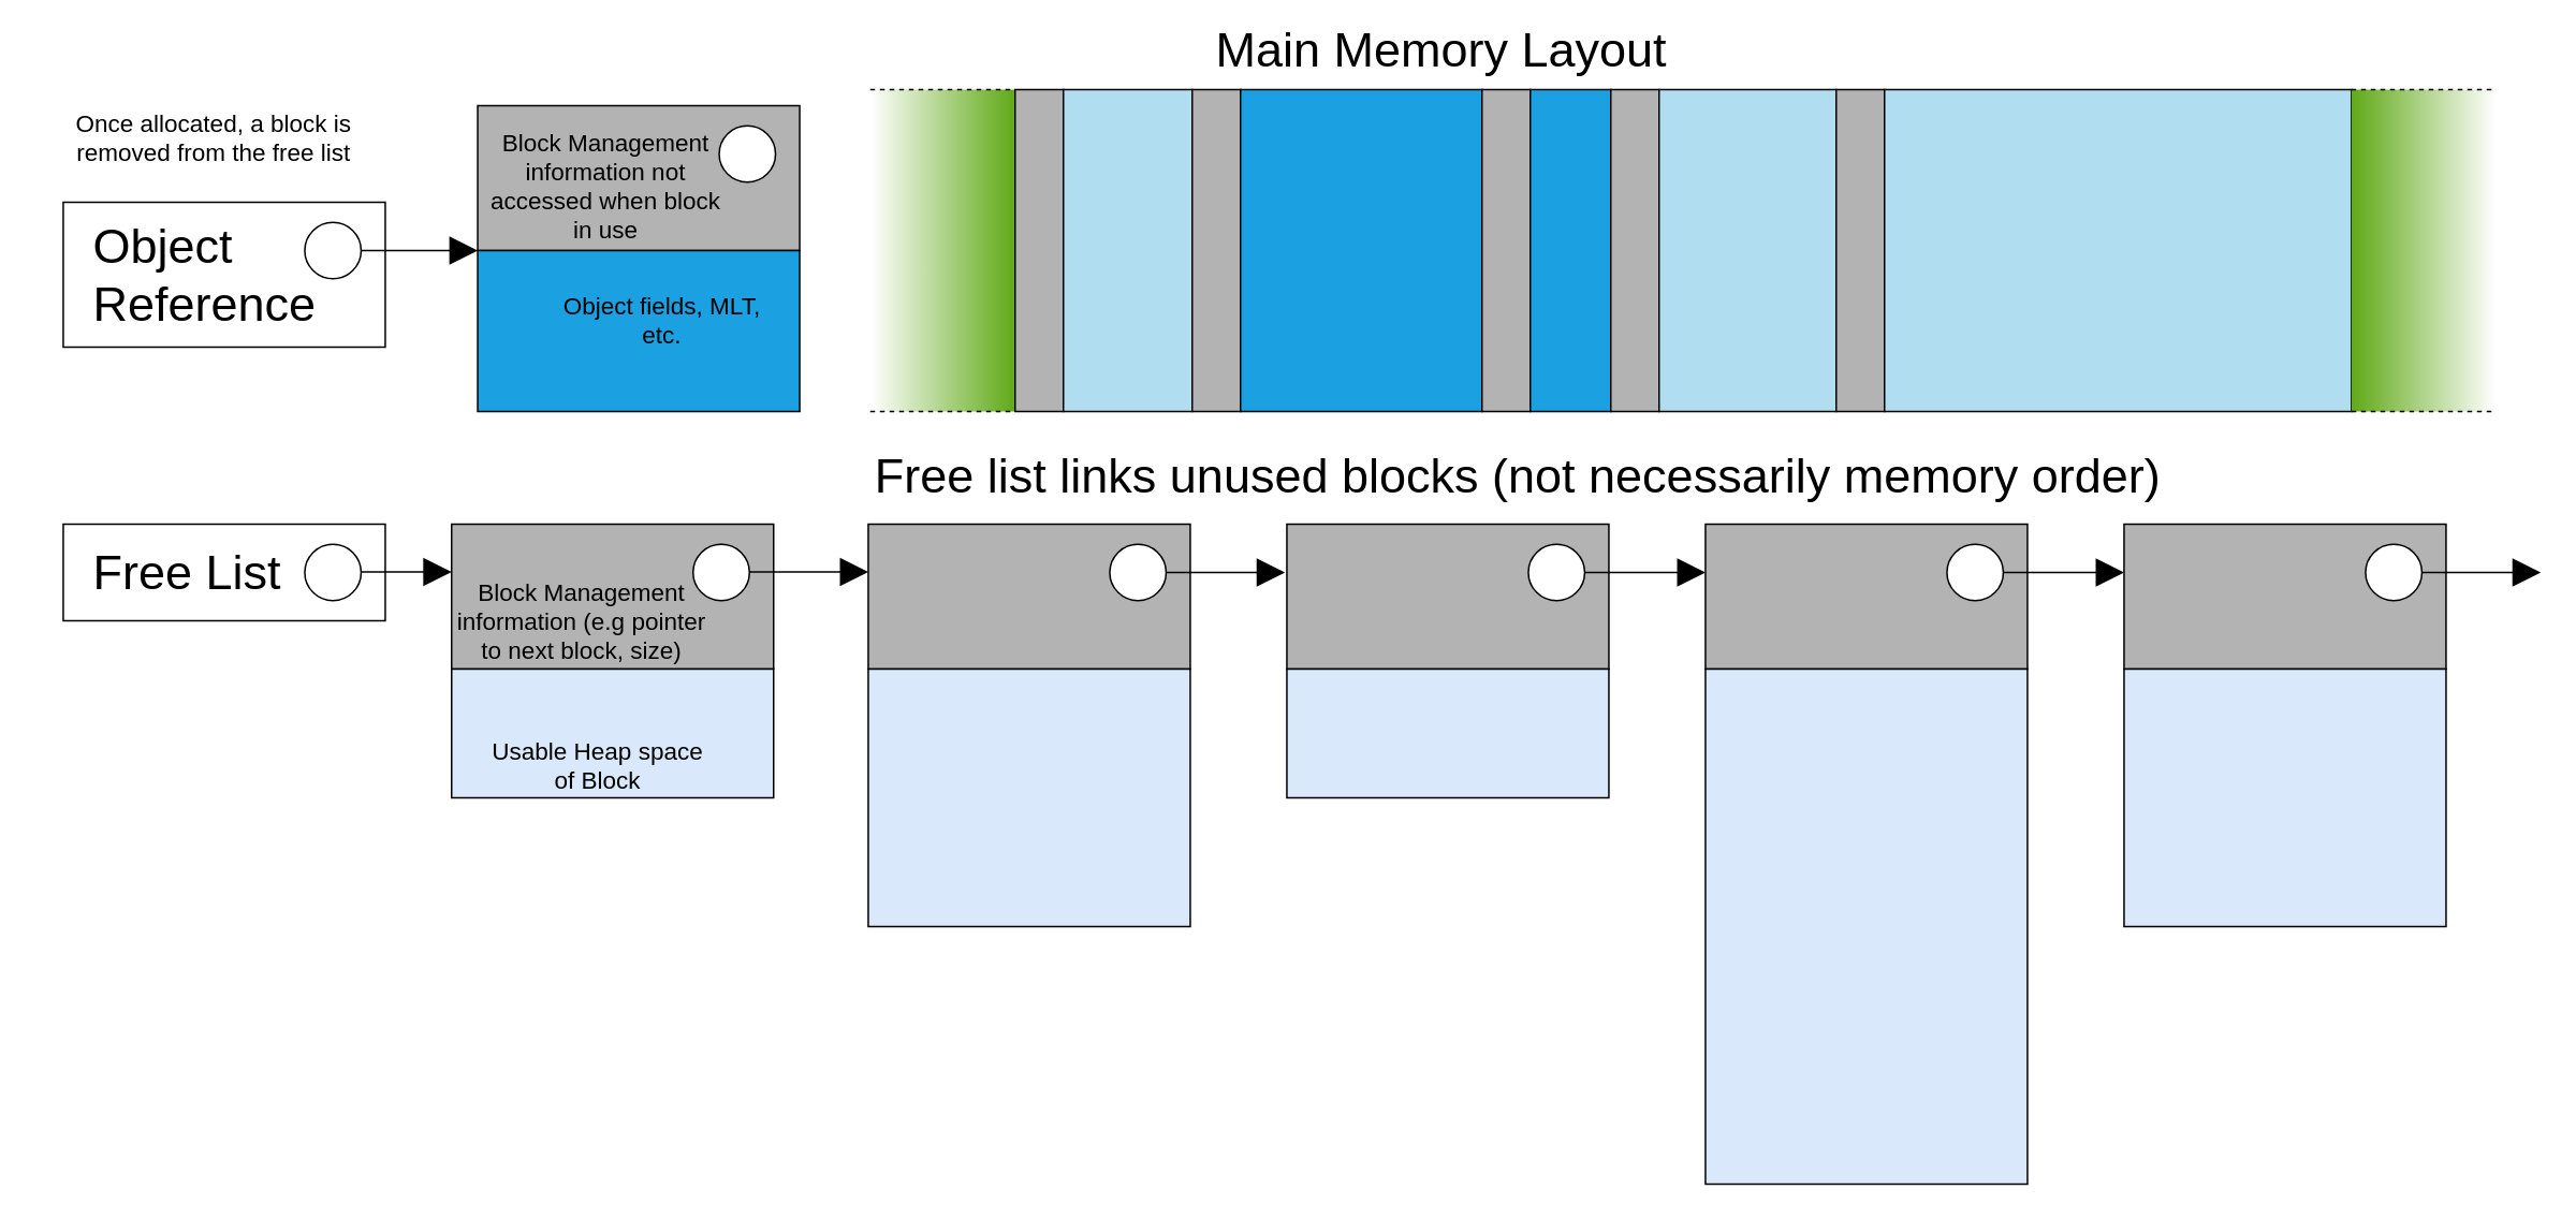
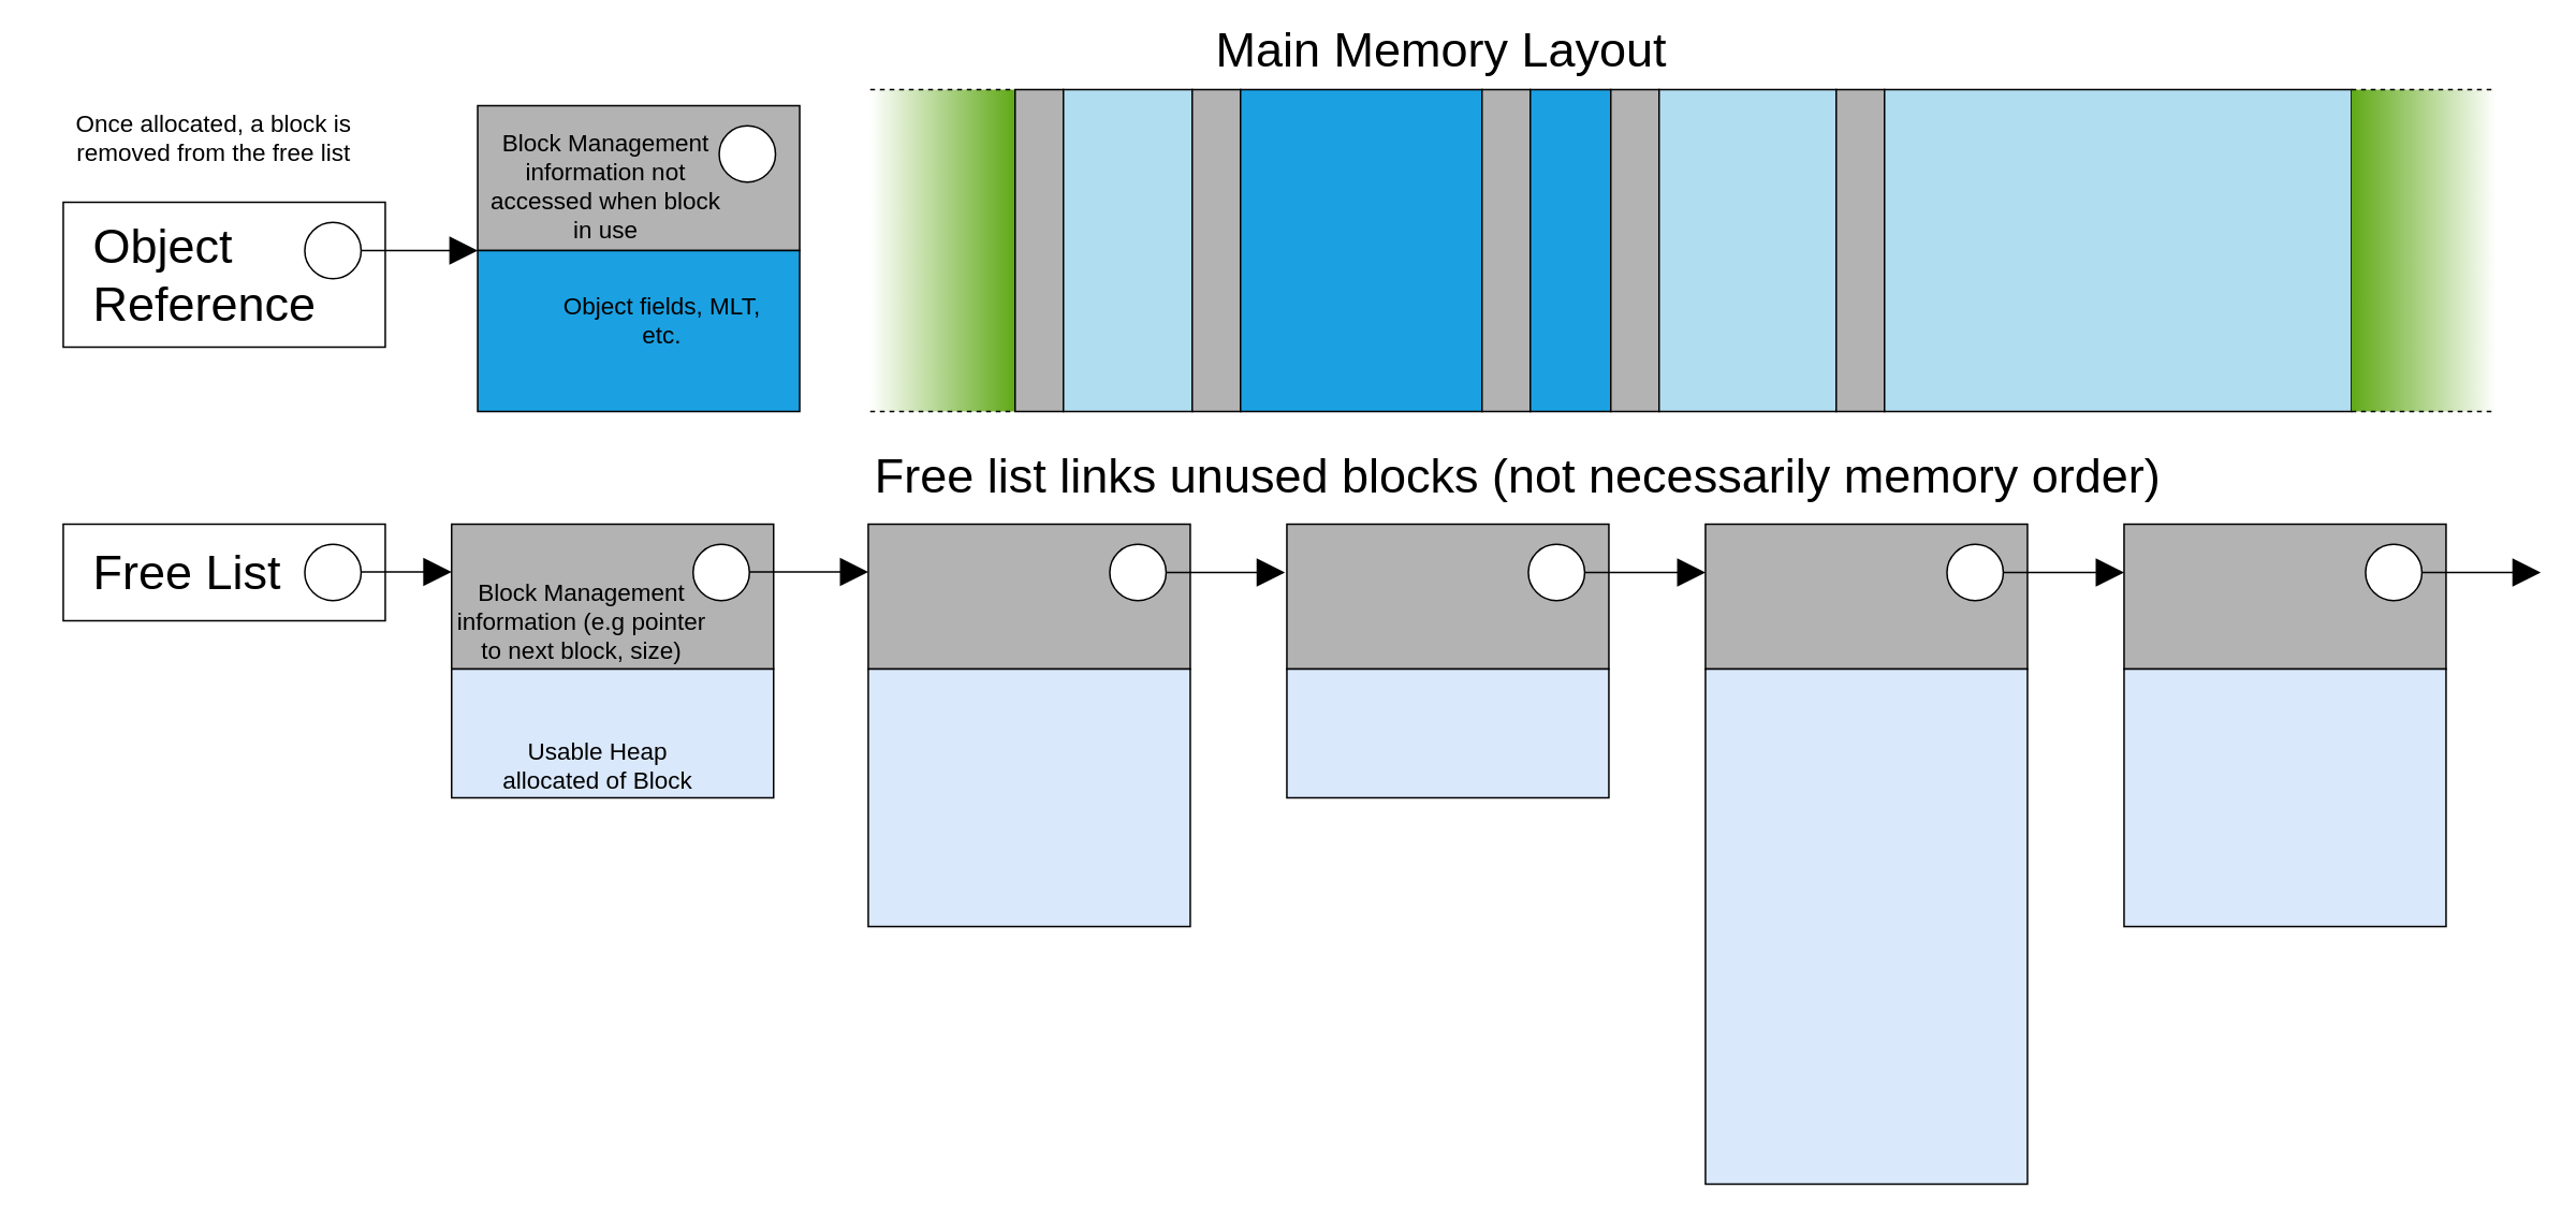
  <mxCell id="0" />
  <mxCell id="1" parent="0" />
  <mxCell id="2" value="&amp;nbsp; Free List" style="rounded=0;whiteSpace=wrap;html=1;fontSize=30;align=left;" vertex="1" parent="1"><mxGeometry x="38.8" y="325" width="200" height="60" as="geometry" /></mxCell>
  <mxCell id="3" value="" style="ellipse;whiteSpace=wrap;html=1;aspect=fixed;fontSize=30;align=left;" vertex="1" parent="1"><mxGeometry x="188.8" y="337.5" width="35" height="35" as="geometry" /></mxCell>
  <mxCell id="4" value="" style="rounded=0;whiteSpace=wrap;html=1;fontSize=30;align=left;fillColor=#B3B3B3;" vertex="1" parent="1"><mxGeometry x="280" y="325" width="200" height="90" as="geometry" /></mxCell>
  <mxCell id="5" value="" style="ellipse;whiteSpace=wrap;html=1;aspect=fixed;fontSize=30;align=left;" vertex="1" parent="1"><mxGeometry x="430" y="337.5" width="35" height="35" as="geometry" /></mxCell>
  <mxCell id="6" value="" style="rounded=0;whiteSpace=wrap;html=1;fontSize=30;align=left;fillColor=#dae8fc;" vertex="1" parent="1"><mxGeometry x="280" y="415" width="200" height="80" as="geometry" /></mxCell>
  <mxCell id="7" value="" style="rounded=0;whiteSpace=wrap;html=1;fontSize=30;align=left;fillColor=#B3B3B3;" vertex="1" parent="1"><mxGeometry x="538.8" y="325" width="200" height="90" as="geometry" /></mxCell>
  <mxCell id="8" style="edgeStyle=orthogonalEdgeStyle;rounded=0;orthogonalLoop=1;jettySize=auto;html=1;exitX=1;exitY=0.5;exitDx=0;exitDy=0;entryX=-0.006;entryY=0.333;entryDx=0;entryDy=0;entryPerimeter=0;endArrow=block;endFill=1;endSize=15;fontSize=30;" edge="1" parent="1" source="9" target="11"><mxGeometry relative="1" as="geometry" /></mxCell>
  <mxCell id="9" value="" style="ellipse;whiteSpace=wrap;html=1;aspect=fixed;fontSize=30;align=left;" vertex="1" parent="1"><mxGeometry x="688.8" y="337.5" width="35" height="35" as="geometry" /></mxCell>
  <mxCell id="10" value="" style="rounded=0;whiteSpace=wrap;html=1;fontSize=30;align=left;fillColor=#dae8fc;" vertex="1" parent="1"><mxGeometry x="538.8" y="415" width="200" height="160" as="geometry" /></mxCell>
  <mxCell id="11" value="" style="rounded=0;whiteSpace=wrap;html=1;fontSize=30;align=left;fillColor=#B3B3B3;" vertex="1" parent="1"><mxGeometry x="798.8" y="325" width="200" height="90" as="geometry" /></mxCell>
  <mxCell id="12" style="edgeStyle=orthogonalEdgeStyle;rounded=0;orthogonalLoop=1;jettySize=auto;html=1;exitX=1;exitY=0.5;exitDx=0;exitDy=0;fontSize=30;endArrow=block;endFill=1;endSize=15;" edge="1" parent="1" source="13"><mxGeometry relative="1" as="geometry"><mxPoint x="1058.8" y="355" as="targetPoint" /></mxGeometry></mxCell>
  <mxCell id="13" value="" style="ellipse;whiteSpace=wrap;html=1;aspect=fixed;fontSize=30;align=left;" vertex="1" parent="1"><mxGeometry x="948.8" y="337.5" width="35" height="35" as="geometry" /></mxCell>
  <mxCell id="14" value="" style="rounded=0;whiteSpace=wrap;html=1;fontSize=30;align=left;fillColor=#dae8fc;" vertex="1" parent="1"><mxGeometry x="798.8" y="415" width="200" height="80" as="geometry" /></mxCell>
  <mxCell id="15" style="edgeStyle=orthogonalEdgeStyle;rounded=0;orthogonalLoop=1;jettySize=auto;html=1;exitX=1;exitY=0.5;exitDx=0;exitDy=0;entryX=-0.006;entryY=0.333;entryDx=0;entryDy=0;entryPerimeter=0;endArrow=block;endFill=1;endSize=15;fontSize=30;" edge="1" parent="1"><mxGeometry relative="1" as="geometry"><mxPoint x="465" y="354.74" as="sourcePoint" /><mxPoint x="538.8" y="354.71" as="targetPoint" /></mxGeometry></mxCell>
  <mxCell id="16" style="edgeStyle=orthogonalEdgeStyle;rounded=0;orthogonalLoop=1;jettySize=auto;html=1;entryX=-0.006;entryY=0.333;entryDx=0;entryDy=0;entryPerimeter=0;endArrow=block;endFill=1;endSize=15;fontSize=30;exitX=1;exitY=0.5;exitDx=0;exitDy=0;" edge="1" parent="1" source="3"><mxGeometry relative="1" as="geometry"><mxPoint x="198.8" y="355" as="sourcePoint" /><mxPoint x="280" y="354.66" as="targetPoint" /><Array as="points"><mxPoint x="279.8" y="355" /></Array></mxGeometry></mxCell>
  <mxCell id="17" value="Block Management information (e.g pointer to next block, size)" style="text;html=1;strokeColor=none;fillColor=none;align=center;verticalAlign=middle;whiteSpace=wrap;rounded=0;fontSize=15;" vertex="1" parent="1"><mxGeometry x="278.8" y="355" width="163.8" height="60" as="geometry" /></mxCell>
- <mxCell id="18" value="Usable Heap space of Block" style="text;html=1;strokeColor=none;fillColor=none;align=center;verticalAlign=middle;whiteSpace=wrap;rounded=0;fontSize=15;" vertex="1" parent="1"><mxGeometry x="298.8" y="445" width="143.8" height="60" as="geometry" /></mxCell>
+ <mxCell id="18" value="Usable Heap allocated of Block" style="text;html=1;strokeColor=none;fillColor=none;align=center;verticalAlign=middle;whiteSpace=wrap;rounded=0;fontSize=15;" vertex="1" parent="1"><mxGeometry x="298.8" y="445" width="143.8" height="60" as="geometry" /></mxCell>
  <mxCell id="19" value="" style="rounded=0;whiteSpace=wrap;html=1;fontSize=30;align=left;fillColor=#B3B3B3;" vertex="1" parent="1"><mxGeometry x="296.2" y="65" width="200" height="90" as="geometry" /></mxCell>
  <mxCell id="20" value="" style="ellipse;whiteSpace=wrap;html=1;aspect=fixed;fontSize=30;align=left;" vertex="1" parent="1"><mxGeometry x="446.2" y="77.5" width="35" height="35" as="geometry" /></mxCell>
  <mxCell id="21" value="" style="rounded=0;whiteSpace=wrap;html=1;fontSize=30;align=left;fillColor=#1ba1e2;fontColor=#ffffff;" vertex="1" parent="1"><mxGeometry x="296.2" y="155" width="200" height="100" as="geometry" /></mxCell>
  <mxCell id="22" value="&amp;nbsp; Object&lt;br&gt;&amp;nbsp; Reference" style="rounded=0;whiteSpace=wrap;html=1;fontSize=30;align=left;" vertex="1" parent="1"><mxGeometry x="38.8" y="125" width="200" height="90" as="geometry" /></mxCell>
  <mxCell id="23" value="" style="ellipse;whiteSpace=wrap;html=1;aspect=fixed;fontSize=30;align=left;" vertex="1" parent="1"><mxGeometry x="188.8" y="137.5" width="35" height="35" as="geometry" /></mxCell>
  <mxCell id="24" style="edgeStyle=orthogonalEdgeStyle;rounded=0;orthogonalLoop=1;jettySize=auto;html=1;entryX=0;entryY=0;entryDx=0;entryDy=0;endArrow=block;endFill=1;endSize=15;fontSize=30;exitX=1;exitY=0.5;exitDx=0;exitDy=0;" edge="1" parent="1" source="23" target="21"><mxGeometry relative="1" as="geometry"><mxPoint x="208.8" y="172.84" as="sourcePoint" /><mxPoint x="265" y="172.5" as="targetPoint" /><Array as="points"><mxPoint x="268.8" y="155" /><mxPoint x="268.8" y="155" /></Array></mxGeometry></mxCell>
  <mxCell id="25" value="Object fields, MLT, etc." style="text;html=1;strokeColor=none;fillColor=none;align=center;verticalAlign=middle;whiteSpace=wrap;rounded=0;fontSize=15;" vertex="1" parent="1"><mxGeometry x="339.3" y="167.5" width="143.8" height="60" as="geometry" /></mxCell>
  <mxCell id="26" value="" style="rounded=0;whiteSpace=wrap;html=1;fontSize=30;align=left;fillColor=#B3B3B3;" vertex="1" parent="1"><mxGeometry x="1058.8" y="325" width="200" height="90" as="geometry" /></mxCell>
  <mxCell id="27" style="edgeStyle=orthogonalEdgeStyle;rounded=0;orthogonalLoop=1;jettySize=auto;html=1;exitX=1;exitY=0.5;exitDx=0;exitDy=0;fontSize=30;endArrow=block;endFill=1;endSize=15;" edge="1" parent="1" source="28"><mxGeometry relative="1" as="geometry"><mxPoint x="1318.8" y="355" as="targetPoint" /></mxGeometry></mxCell>
  <mxCell id="28" value="" style="ellipse;whiteSpace=wrap;html=1;aspect=fixed;fontSize=30;align=left;" vertex="1" parent="1"><mxGeometry x="1208.8" y="337.5" width="35" height="35" as="geometry" /></mxCell>
  <mxCell id="29" value="" style="rounded=0;whiteSpace=wrap;html=1;fontSize=30;align=left;fillColor=#dae8fc;" vertex="1" parent="1"><mxGeometry x="1058.8" y="415" width="200" height="320" as="geometry" /></mxCell>
  <mxCell id="30" value="Once allocated, a block is removed from the free list" style="text;html=1;strokeColor=none;fillColor=none;align=center;verticalAlign=middle;whiteSpace=wrap;rounded=0;fontSize=15;" vertex="1" parent="1"><mxGeometry x="20" y="55" width="225" height="60" as="geometry" /></mxCell>
  <mxCell id="31" value="Block Management information not accessed when block in use" style="text;html=1;strokeColor=none;fillColor=none;align=center;verticalAlign=middle;whiteSpace=wrap;rounded=0;fontSize=15;" vertex="1" parent="1"><mxGeometry x="296.2" y="85" width="160" height="60" as="geometry" /></mxCell>
  <mxCell id="32" value="" style="rounded=0;whiteSpace=wrap;html=1;fontSize=15;align=left;fillColor=#60a917;fontColor=#ffffff;gradientColor=#ffffff;gradientDirection=west;strokeColor=none;" vertex="1" parent="1"><mxGeometry x="540" y="55" width="90" height="200" as="geometry" /></mxCell>
  <mxCell id="33" value="" style="rounded=0;whiteSpace=wrap;html=1;strokeColor=#000000;fontSize=15;align=left;fillColor=#B3B3B3;" vertex="1" parent="1"><mxGeometry x="630" y="55" width="30" height="200" as="geometry" /></mxCell>
  <mxCell id="34" value="" style="rounded=0;whiteSpace=wrap;html=1;fontSize=15;align=left;fillColor=#b1ddf0;" vertex="1" parent="1"><mxGeometry x="660" y="55" width="80" height="200" as="geometry" /></mxCell>
  <mxCell id="35" value="" style="rounded=0;whiteSpace=wrap;html=1;strokeColor=#000000;fontSize=15;align=left;fillColor=#B3B3B3;" vertex="1" parent="1"><mxGeometry x="740" y="55" width="30" height="200" as="geometry" /></mxCell>
  <mxCell id="36" value="" style="rounded=0;whiteSpace=wrap;html=1;fontSize=15;align=left;fillColor=#1ba1e2;fontColor=#ffffff;" vertex="1" parent="1"><mxGeometry x="770" y="55" width="150" height="200" as="geometry" /></mxCell>
  <mxCell id="37" value="" style="rounded=0;whiteSpace=wrap;html=1;strokeColor=#000000;fontSize=15;align=left;fillColor=#B3B3B3;" vertex="1" parent="1"><mxGeometry x="920" y="55" width="30" height="200" as="geometry" /></mxCell>
  <mxCell id="38" value="" style="rounded=0;whiteSpace=wrap;html=1;fontSize=15;align=left;fillColor=#1ba1e2;fontColor=#ffffff;" vertex="1" parent="1"><mxGeometry x="950" y="55" width="50" height="200" as="geometry" /></mxCell>
  <mxCell id="39" value="" style="rounded=0;whiteSpace=wrap;html=1;strokeColor=#000000;fontSize=15;align=left;fillColor=#B3B3B3;" vertex="1" parent="1"><mxGeometry x="1000" y="55" width="30" height="200" as="geometry" /></mxCell>
  <mxCell id="40" value="" style="rounded=0;whiteSpace=wrap;html=1;fontSize=15;align=left;fillColor=#b1ddf0;" vertex="1" parent="1"><mxGeometry x="1030" y="55" width="110" height="200" as="geometry" /></mxCell>
  <mxCell id="41" value="" style="endArrow=none;html=1;dashed=1;fontSize=15;entryX=1;entryY=0;entryDx=0;entryDy=0;exitX=0;exitY=0;exitDx=0;exitDy=0;" edge="1" parent="1" source="32" target="32"><mxGeometry width="50" height="50" relative="1" as="geometry"><mxPoint x="510" y="35" as="sourcePoint" /><mxPoint x="560" y="-15" as="targetPoint" /></mxGeometry></mxCell>
  <mxCell id="42" value="" style="endArrow=none;html=1;dashed=1;fontSize=15;entryX=1;entryY=1;entryDx=0;entryDy=0;exitX=0;exitY=1;exitDx=0;exitDy=0;" edge="1" parent="1" source="32" target="32"><mxGeometry width="50" height="50" relative="1" as="geometry"><mxPoint x="420" y="65" as="sourcePoint" /><mxPoint x="640" y="65" as="targetPoint" /></mxGeometry></mxCell>
  <mxCell id="43" value="" style="rounded=0;whiteSpace=wrap;html=1;strokeColor=#000000;fontSize=15;align=left;fillColor=#B3B3B3;" vertex="1" parent="1"><mxGeometry x="1140" y="55" width="30" height="200" as="geometry" /></mxCell>
  <mxCell id="44" value="" style="rounded=0;whiteSpace=wrap;html=1;fontSize=15;align=left;fillColor=#b1ddf0;" vertex="1" parent="1"><mxGeometry x="1170" y="55" width="290" height="200" as="geometry" /></mxCell>
  <mxCell id="45" value="" style="rounded=0;whiteSpace=wrap;html=1;fontSize=15;align=left;fillColor=#60a917;fontColor=#ffffff;gradientColor=#ffffff;gradientDirection=east;strokeColor=none;" vertex="1" parent="1"><mxGeometry x="1460" y="55" width="90" height="200" as="geometry" /></mxCell>
  <mxCell id="46" value="" style="endArrow=none;html=1;dashed=1;fontSize=15;entryX=1;entryY=0;entryDx=0;entryDy=0;exitX=0;exitY=0;exitDx=0;exitDy=0;" edge="1" parent="1" source="45" target="45"><mxGeometry width="50" height="50" relative="1" as="geometry"><mxPoint x="1430" y="33.57" as="sourcePoint" /><mxPoint x="1480" y="-16.43" as="targetPoint" /></mxGeometry></mxCell>
  <mxCell id="47" value="" style="endArrow=none;html=1;dashed=1;fontSize=15;entryX=1;entryY=1;entryDx=0;entryDy=0;exitX=0;exitY=1;exitDx=0;exitDy=0;" edge="1" parent="1" source="45" target="45"><mxGeometry width="50" height="50" relative="1" as="geometry"><mxPoint x="1340" y="63.57" as="sourcePoint" /><mxPoint x="1560" y="63.57" as="targetPoint" /></mxGeometry></mxCell>
  <mxCell id="48" value="" style="rounded=0;whiteSpace=wrap;html=1;fontSize=30;align=left;fillColor=#B3B3B3;" vertex="1" parent="1"><mxGeometry x="1318.8" y="325" width="200" height="90" as="geometry" /></mxCell>
  <mxCell id="49" style="edgeStyle=orthogonalEdgeStyle;rounded=0;orthogonalLoop=1;jettySize=auto;html=1;exitX=1;exitY=0.5;exitDx=0;exitDy=0;entryX=-0.006;entryY=0.333;entryDx=0;entryDy=0;entryPerimeter=0;endArrow=block;endFill=1;endSize=15;fontSize=30;" edge="1" parent="1" source="50"><mxGeometry relative="1" as="geometry"><mxPoint x="1577.6" y="354.97" as="targetPoint" /></mxGeometry></mxCell>
  <mxCell id="50" value="" style="ellipse;whiteSpace=wrap;html=1;aspect=fixed;fontSize=30;align=left;" vertex="1" parent="1"><mxGeometry x="1468.8" y="337.5" width="35" height="35" as="geometry" /></mxCell>
  <mxCell id="51" value="" style="rounded=0;whiteSpace=wrap;html=1;fontSize=30;align=left;fillColor=#dae8fc;" vertex="1" parent="1"><mxGeometry x="1318.8" y="415" width="200" height="160" as="geometry" /></mxCell>
  <mxCell id="52" value="Main Memory Layout" style="text;html=1;strokeColor=none;fillColor=none;align=center;verticalAlign=middle;whiteSpace=wrap;rounded=0;fontSize=30;" vertex="1" parent="1"><mxGeometry x="710" y="20" width="370" height="20" as="geometry" /></mxCell>
  <mxCell id="53" value="Free list links unused blocks (not necessarily memory order)" style="text;html=1;strokeColor=none;fillColor=none;align=center;verticalAlign=middle;whiteSpace=wrap;rounded=0;fontSize=30;" vertex="1" parent="1"><mxGeometry x="538.8" y="285" width="806.8" height="20" as="geometry" /></mxCell>
